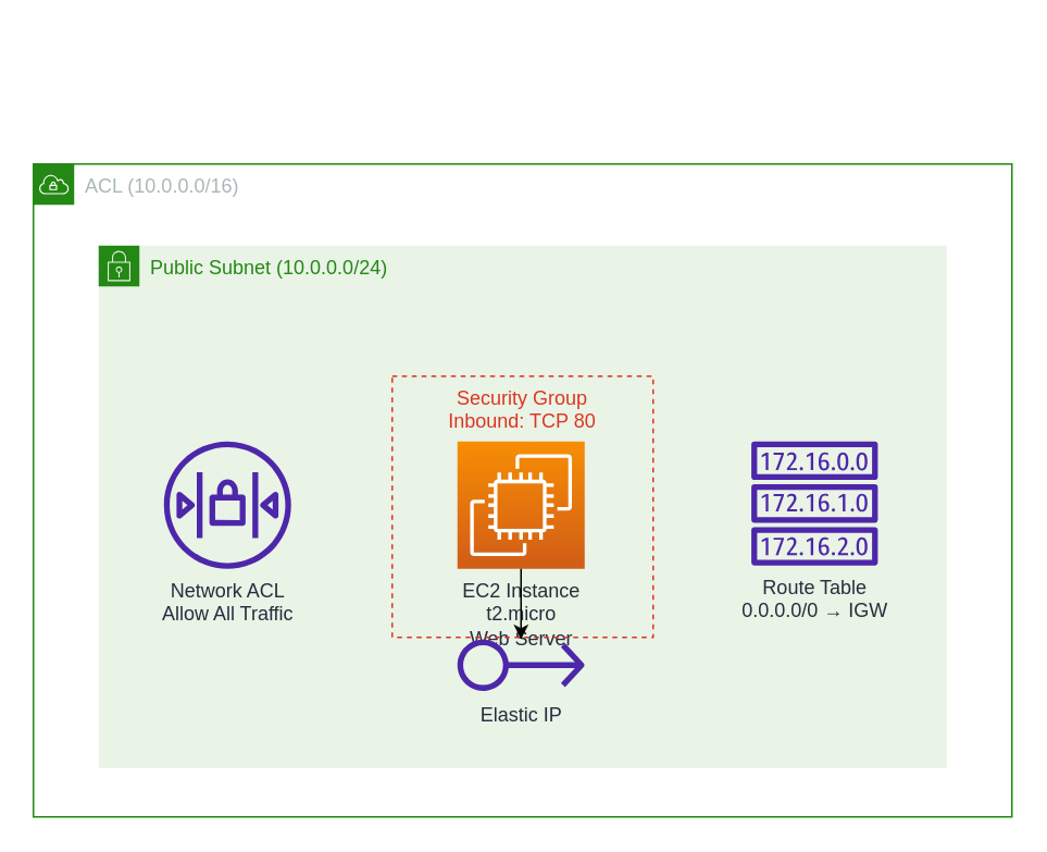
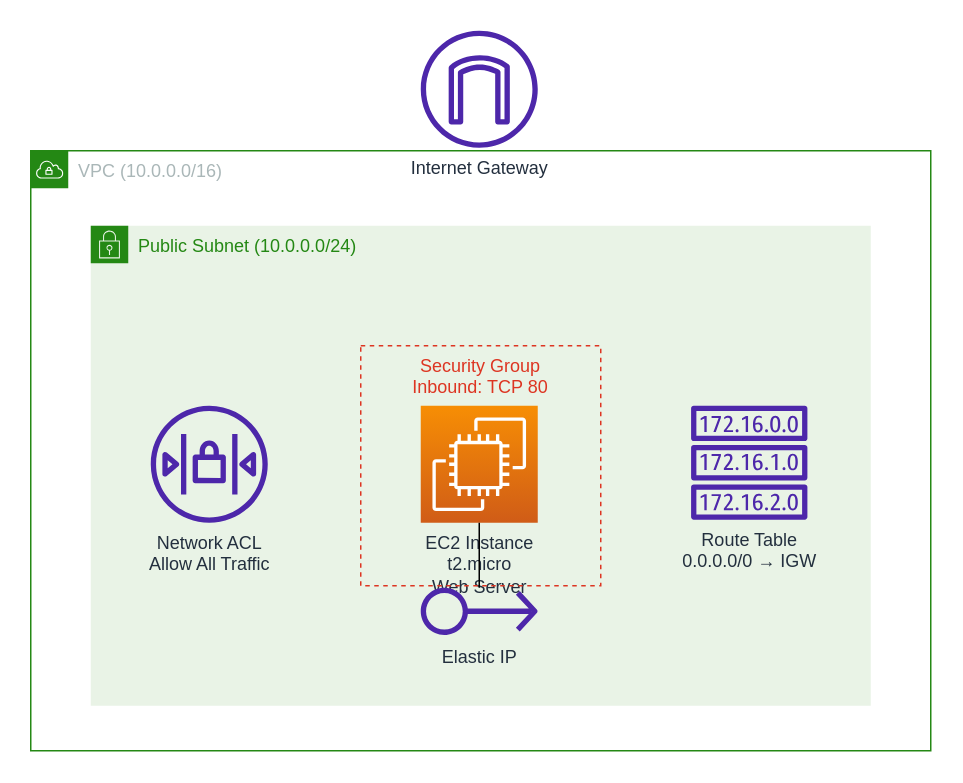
  <mxCell id="0" />
  <mxCell id="1" parent="0" />
- <mxCell id="2" value="ACL (10.0.0.0/16)" style="points=[[0,0],[0.25,0],[0.5,0],[0.75,0],[1,0],[1,0.25],[1,0.5],[1,0.75],[1,1],[0.75,1],[0.5,1],[0.25,1],[0,1],[0,0.75],[0,0.5],[0,0.25]];outlineConnect=0;gradientColor=none;html=1;whiteSpace=wrap;fontSize=12;fontStyle=0;container=1;pointerEvents=0;collapsible=0;recursiveResize=0;shape=mxgraph.aws4.group;grIcon=mxgraph.aws4.group_vpc;strokeColor=#248814;fillColor=none;verticalAlign=top;align=left;spacingLeft=30;fontColor=#AAB7B8;dashed=0;" vertex="1" parent="1"><mxGeometry x="20" y="100" width="600" height="400" as="geometry" /></mxCell>
+ <mxCell id="2" value="VPC (10.0.0.0/16)" style="points=[[0,0],[0.25,0],[0.5,0],[0.75,0],[1,0],[1,0.25],[1,0.5],[1,0.75],[1,1],[0.75,1],[0.5,1],[0.25,1],[0,1],[0,0.75],[0,0.5],[0,0.25]];outlineConnect=0;gradientColor=none;html=1;whiteSpace=wrap;fontSize=12;fontStyle=0;container=1;pointerEvents=0;collapsible=0;recursiveResize=0;shape=mxgraph.aws4.group;grIcon=mxgraph.aws4.group_vpc;strokeColor=#248814;fillColor=none;verticalAlign=top;align=left;spacingLeft=30;fontColor=#AAB7B8;dashed=0;" vertex="1" parent="1"><mxGeometry x="20" y="100" width="600" height="400" as="geometry" /></mxCell>
  <mxCell id="3" value="Public Subnet (10.0.0.0/24)" style="points=[[0,0],[0.25,0],[0.5,0],[0.75,0],[1,0],[1,0.25],[1,0.5],[1,0.75],[1,1],[0.75,1],[0.5,1],[0.25,1],[0,1],[0,0.75],[0,0.5],[0,0.25]];outlineConnect=0;gradientColor=none;html=1;whiteSpace=wrap;fontSize=12;fontStyle=0;container=1;pointerEvents=0;collapsible=0;recursiveResize=0;shape=mxgraph.aws4.group;grIcon=mxgraph.aws4.group_security_group;grStroke=0;strokeColor=#248814;fillColor=#E9F3E6;verticalAlign=top;align=left;spacingLeft=30;fontColor=#248814;dashed=0;" vertex="1" parent="2"><mxGeometry x="40" y="50" width="520" height="320" as="geometry" /></mxCell>
  <mxCell id="4" value="EC2 Instance&#10;t2.micro&#10;Web Server" style="sketch=0;points=[[0,0,0],[0.25,0,0],[0.5,0,0],[0.75,0,0],[1,0,0],[0,1,0],[0.25,1,0],[0.5,1,0],[0.75,1,0],[1,1,0],[0,0.25,0],[0,0.5,0],[0,0.75,0],[1,0.25,0],[1,0.5,0],[1,0.75,0]];outlineConnect=0;fontColor=#232F3E;gradientColor=#F78E04;gradientDirection=north;fillColor=#D05C17;strokeColor=#ffffff;dashed=0;verticalLabelPosition=bottom;verticalAlign=top;align=center;html=1;fontSize=12;fontStyle=0;aspect=fixed;shape=mxgraph.aws4.resourceIcon;resIcon=mxgraph.aws4.ec2;" vertex="1" parent="3"><mxGeometry x="220" y="120" width="78" height="78" as="geometry" /></mxCell>
  <mxCell id="5" value="Security Group&#10;Inbound: TCP 80" style="fillColor=none;strokeColor=#DD3522;verticalAlign=top;fontStyle=0;fontColor=#DD3522;whiteSpace=wrap;html=1;dashed=1;" vertex="1" parent="3"><mxGeometry x="180" y="80" width="160" height="160" as="geometry" /></mxCell>
  <mxCell id="6" value="Network ACL&#10;Allow All Traffic" style="sketch=0;outlineConnect=0;fontColor=#232F3E;gradientColor=none;fillColor=#4D27AA;strokeColor=none;dashed=0;verticalLabelPosition=bottom;verticalAlign=top;align=center;html=1;fontSize=12;fontStyle=0;aspect=fixed;pointerEvents=1;shape=mxgraph.aws4.network_access_control_list;" vertex="1" parent="3"><mxGeometry x="40" y="120" width="78" height="78" as="geometry" /></mxCell>
  <mxCell id="7" value="Route Table&#10;0.0.0.0/0 → IGW" style="sketch=0;outlineConnect=0;fontColor=#232F3E;gradientColor=none;fillColor=#4D27AA;strokeColor=none;dashed=0;verticalLabelPosition=bottom;verticalAlign=top;align=center;html=1;fontSize=12;fontStyle=0;aspect=fixed;pointerEvents=1;shape=mxgraph.aws4.route_table;" vertex="1" parent="3"><mxGeometry x="400" y="120" width="78" height="76" as="geometry" /></mxCell>
  <mxCell id="8" value="Elastic IP" style="sketch=0;outlineConnect=0;fontColor=#232F3E;gradientColor=none;fillColor=#4D27AA;strokeColor=none;dashed=0;verticalLabelPosition=bottom;verticalAlign=top;align=center;html=1;fontSize=12;fontStyle=0;aspect=fixed;pointerEvents=1;shape=mxgraph.aws4.elastic_ip_address;" vertex="1" parent="3"><mxGeometry x="220" y="240" width="78" height="34" as="geometry" /></mxCell>
- <mxCell id="10" style="edgeStyle=orthogonalEdgeStyle;rounded=0;orthogonalLoop=1;jettySize=auto;html=1;" edge="1" parent="1" source="4" target="8"><mxGeometry relative="1" as="geometry" /></mxCell>
+ <mxCell id="9" value="Internet Gateway" style="sketch=0;outlineConnect=0;fontColor=#232F3E;gradientColor=none;fillColor=#4D27AA;strokeColor=none;dashed=0;verticalLabelPosition=bottom;verticalAlign=top;align=center;html=1;fontSize=12;fontStyle=0;aspect=fixed;pointerEvents=1;shape=mxgraph.aws4.internet_gateway;" vertex="1" parent="1"><mxGeometry x="280" y="20" width="78" height="78" as="geometry" /></mxCell>
+ <mxCell id="10" style="edgeStyle=orthogonalEdgeStyle;rounded=0;orthogonalLoop=1;jettySize=auto;html=1;endArrow=none;" edge="1" parent="1" source="4" target="8"><mxGeometry relative="1" as="geometry" /></mxCell>
